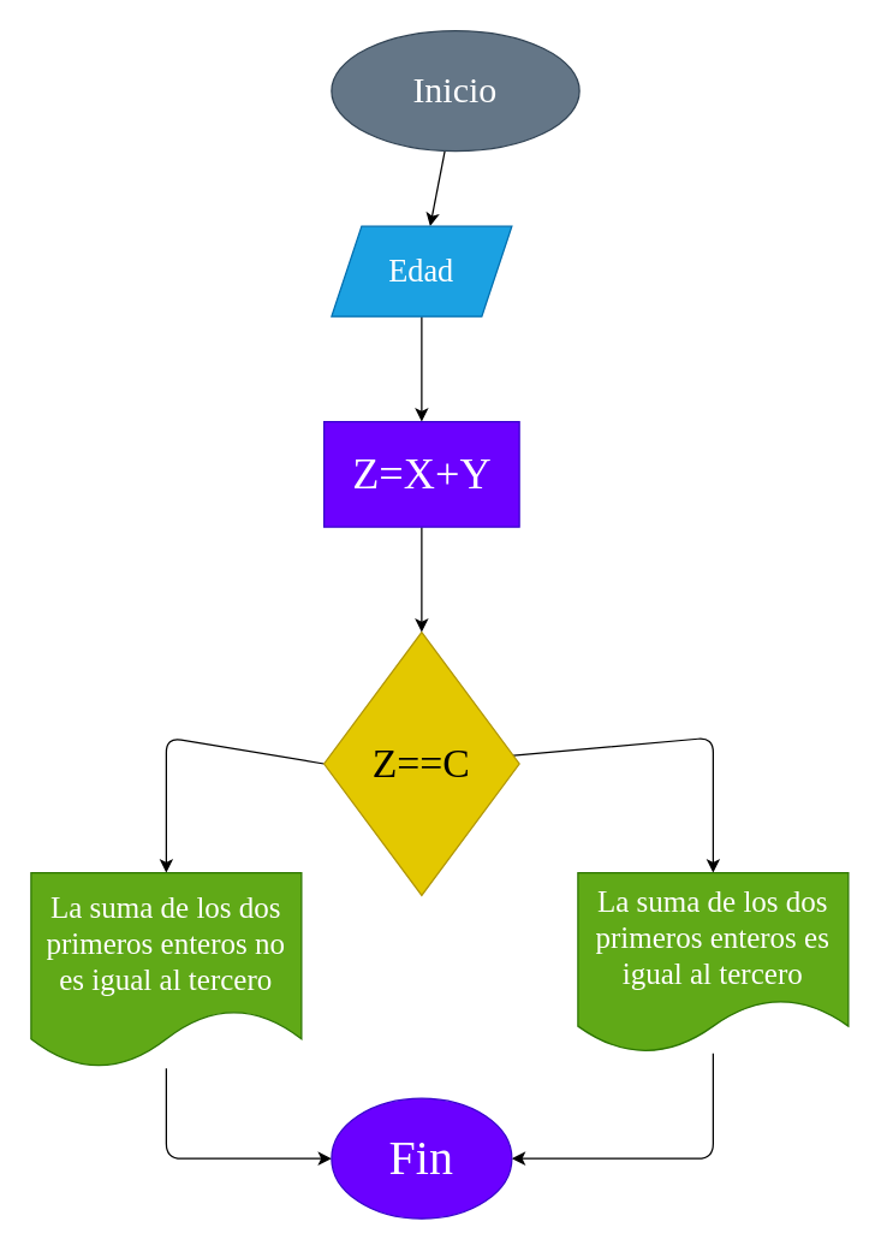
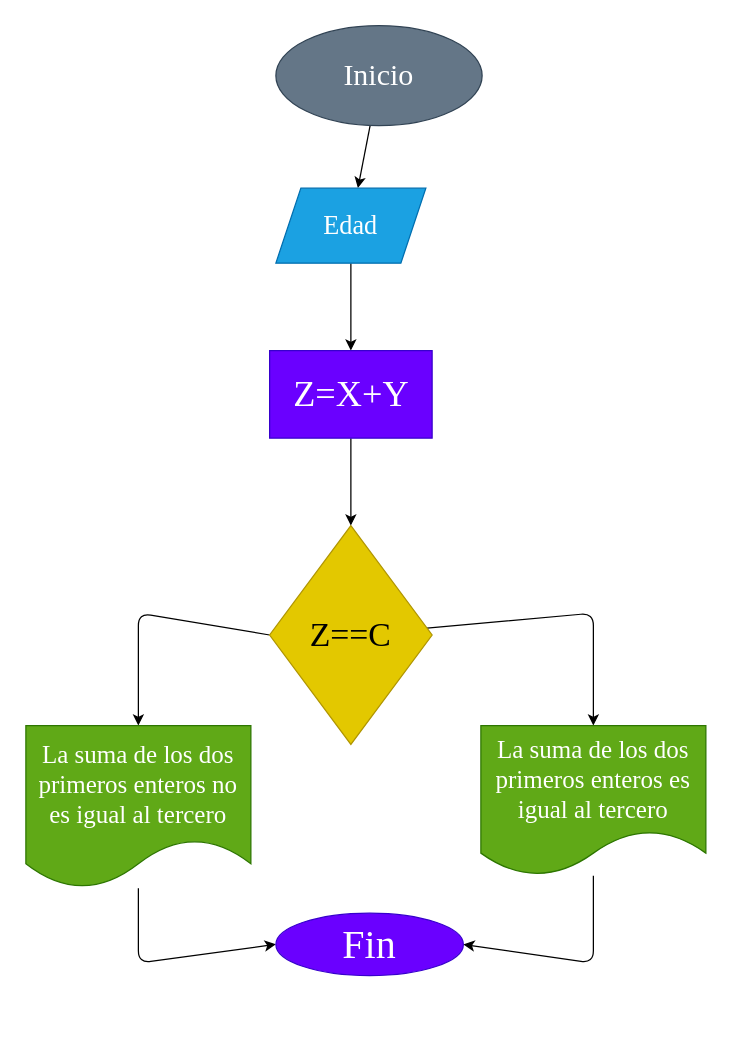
  <mxCell id="0" />
  <mxCell id="1" parent="0" />
  <mxCell id="2" value="" style="edgeStyle=none;html=1;fontSize=18;" parent="1" source="3" target="5" edge="1"><mxGeometry relative="1" as="geometry" /></mxCell>
  <mxCell id="3" value="&lt;font style=&quot;font-size: 24px;&quot;&gt;Inicio&lt;/font&gt;" style="ellipse;whiteSpace=wrap;html=1;fillColor=#647687;fontColor=#ffffff;strokeColor=#314354;fontFamily=Comic Sans MS;fontSize=24;" parent="1" vertex="1"><mxGeometry x="220" y="20" width="165" height="80" as="geometry" /></mxCell>
  <mxCell id="4" style="edgeStyle=none;html=1;fontSize=18;entryX=0.5;entryY=0;entryDx=0;entryDy=0;" parent="1" source="5" target="15" edge="1"><mxGeometry relative="1" as="geometry" /></mxCell>
  <mxCell id="5" value="&lt;font style=&quot;font-size: 21px&quot;&gt;Edad&lt;/font&gt;" style="shape=parallelogram;perimeter=parallelogramPerimeter;whiteSpace=wrap;html=1;fixedSize=1;fillColor=#1ba1e2;fontColor=#ffffff;strokeColor=#006EAF;fontSize=21;fontFamily=Comic Sans MS;" parent="1" vertex="1"><mxGeometry x="220" y="150" width="120" height="60" as="geometry" /></mxCell>
  <mxCell id="6" style="edgeStyle=none;html=1;entryX=0.5;entryY=0;entryDx=0;entryDy=0;fontSize=18;" parent="1" source="8" target="12" edge="1"><mxGeometry relative="1" as="geometry"><Array as="points"><mxPoint x="474" y="490" /></Array></mxGeometry></mxCell>
  <mxCell id="7" style="edgeStyle=none;html=1;exitX=0;exitY=0.5;exitDx=0;exitDy=0;entryX=0.5;entryY=0;entryDx=0;entryDy=0;fontSize=18;" parent="1" source="8" target="10" edge="1"><mxGeometry relative="1" as="geometry"><Array as="points"><mxPoint x="110" y="490" /></Array></mxGeometry></mxCell>
  <mxCell id="8" value="Z==C" style="rhombus;whiteSpace=wrap;html=1;fontSize=27;fillColor=#e3c800;fontColor=#000000;strokeColor=#B09500;fontFamily=Comic Sans MS;" parent="1" vertex="1"><mxGeometry x="215" y="420" width="130" height="175" as="geometry" /></mxCell>
  <mxCell id="9" style="edgeStyle=none;html=1;entryX=0;entryY=0.5;entryDx=0;entryDy=0;fontSize=18;" parent="1" source="10" target="13" edge="1"><mxGeometry relative="1" as="geometry"><Array as="points"><mxPoint x="110" y="770" /></Array></mxGeometry></mxCell>
  <mxCell id="10" value="La suma de los dos primeros enteros no es igual al tercero" style="shape=document;whiteSpace=wrap;html=1;boundedLbl=1;fontSize=20;fillColor=#60a917;fontColor=#ffffff;strokeColor=#2D7600;fontFamily=Comic Sans MS;" parent="1" vertex="1"><mxGeometry x="20" y="580" width="180" height="130" as="geometry" /></mxCell>
  <mxCell id="11" style="edgeStyle=none;html=1;entryX=1;entryY=0.5;entryDx=0;entryDy=0;fontSize=18;" parent="1" source="12" target="13" edge="1"><mxGeometry relative="1" as="geometry"><Array as="points"><mxPoint x="474" y="770" /></Array></mxGeometry></mxCell>
  <mxCell id="12" value="La suma de los dos primeros enteros es igual al tercero" style="shape=document;whiteSpace=wrap;html=1;boundedLbl=1;fontSize=20;fillColor=#60a917;fontColor=#ffffff;strokeColor=#2D7600;fontFamily=Comic Sans MS;" parent="1" vertex="1"><mxGeometry x="384" y="580" width="180" height="120" as="geometry" /></mxCell>
- <mxCell id="13" value="Fin" style="ellipse;whiteSpace=wrap;html=1;fontSize=32;fillColor=#6a00ff;fontColor=#ffffff;strokeColor=#3700CC;fontFamily=Comic Sans MS;" parent="1" vertex="1"><mxGeometry x="220" y="730" width="120" height="80" as="geometry" /></mxCell>
+ <mxCell id="13" value="Fin" style="ellipse;whiteSpace=wrap;html=1;fontSize=32;fillColor=#6a00ff;fontColor=#ffffff;strokeColor=#3700CC;fontFamily=Comic Sans MS;" parent="1" vertex="1"><mxGeometry x="220" y="730" width="150" height="50" as="geometry" /></mxCell>
  <mxCell id="14" style="edgeStyle=none;html=1;entryX=0.5;entryY=0;entryDx=0;entryDy=0;fontSize=18;" parent="1" source="15" target="8" edge="1"><mxGeometry relative="1" as="geometry" /></mxCell>
  <mxCell id="15" value="&lt;font style=&quot;font-size: 29px; font-weight: normal;&quot;&gt;Z=X+Y&lt;/font&gt;" style="text;strokeColor=#3700CC;fillColor=#6a00ff;html=1;fontSize=29;fontStyle=1;verticalAlign=middle;align=center;fontColor=#ffffff;fontFamily=Comic Sans MS;" parent="1" vertex="1"><mxGeometry x="215" y="280" width="130" height="70" as="geometry" /></mxCell>
